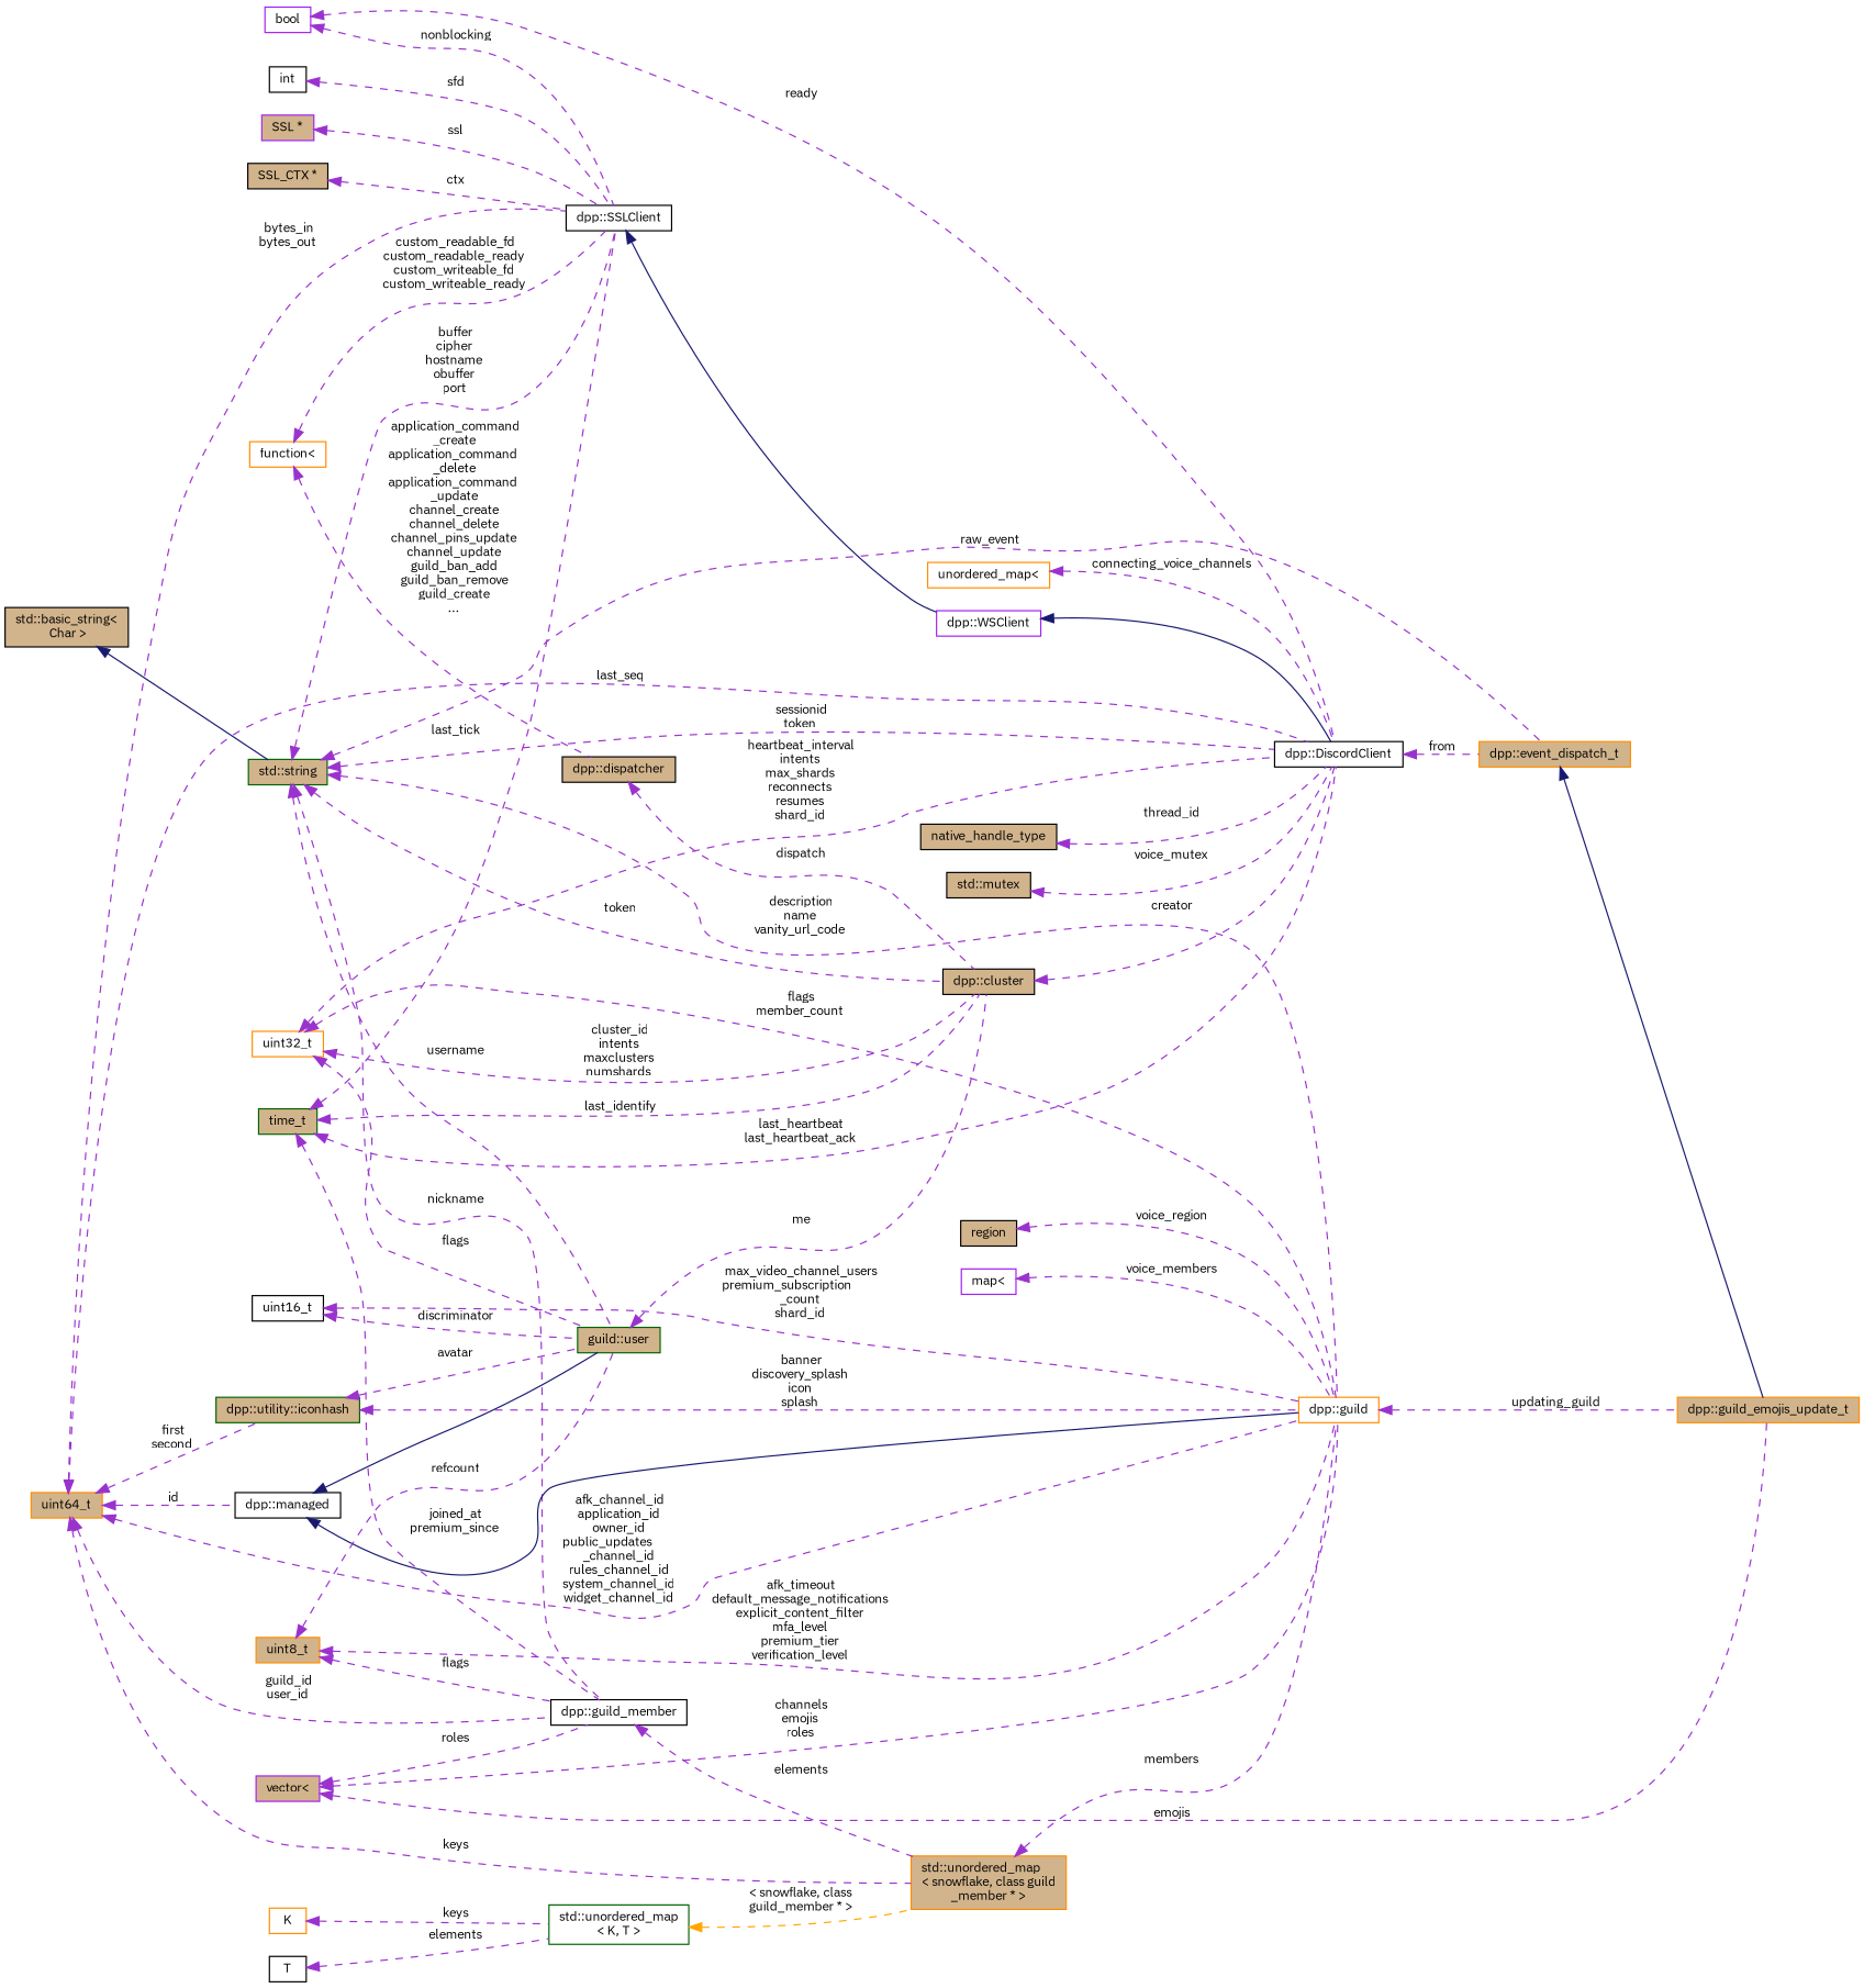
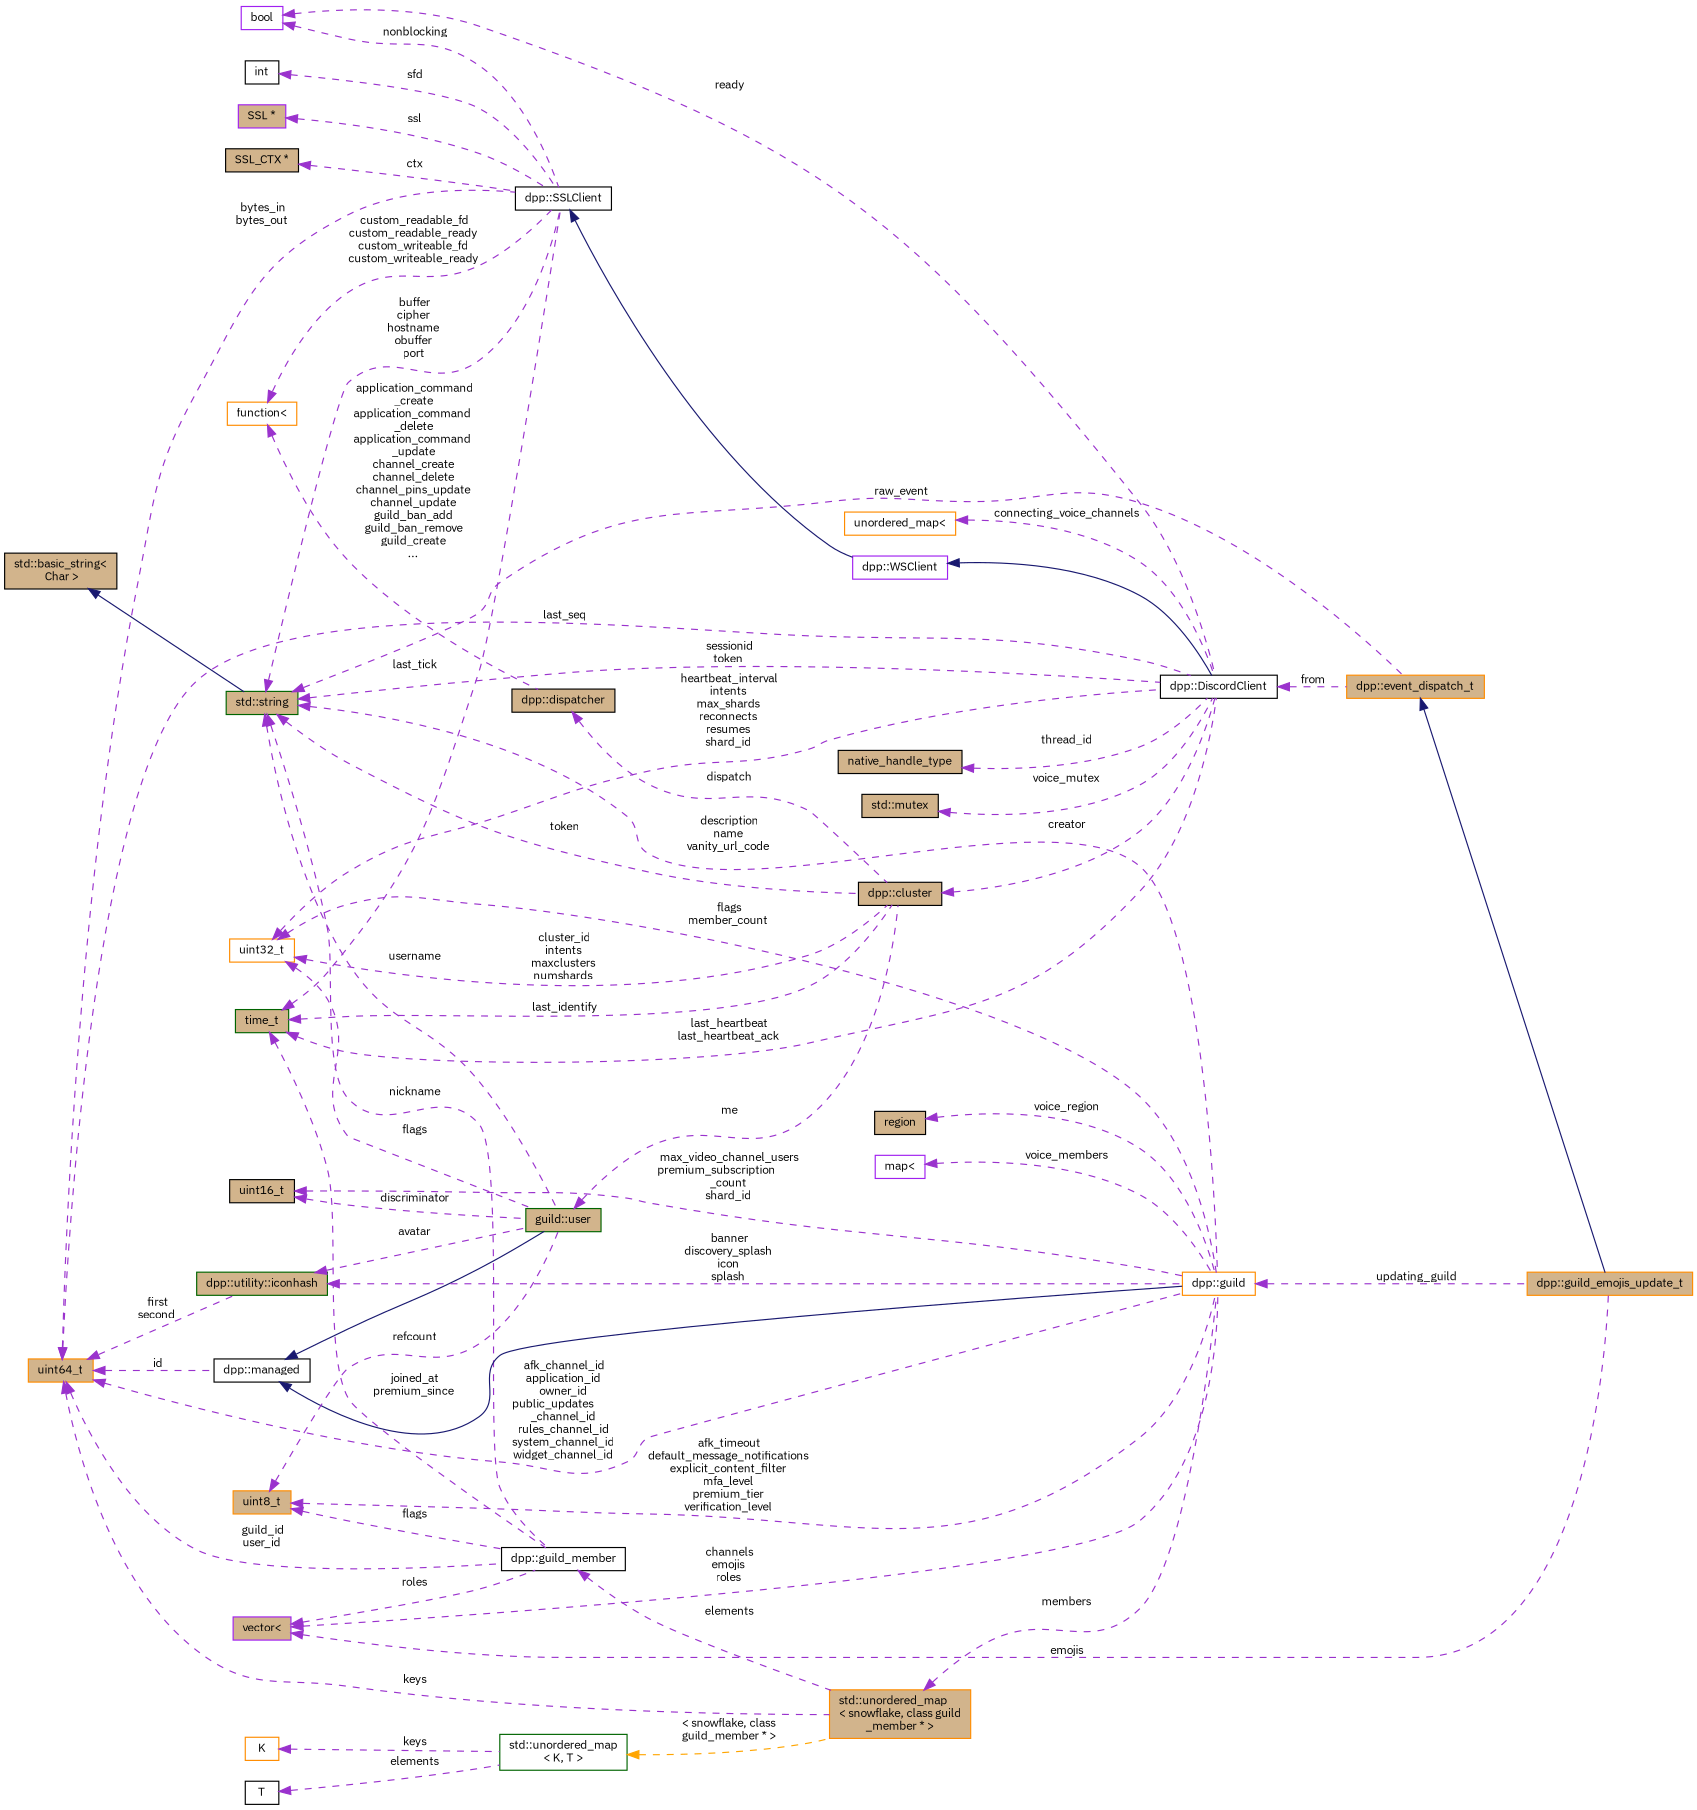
  digraph {
    fontname="IBM Plex Sans"
    rankdir=LR
    node [color=black fillcolor=tan fontname="IBM Plex Sans" fontsize=10 shape=record style=filled]
    edge [color=darkorchid3 dir=back fontname="IBM Plex Sans" fontsize=10 labelfontname=Helvetica labelfontsize=10 style=dashed]
    n1 [color=darkorange fontcolor=black height=0.2 label="dpp::guild_emojis_update_t" width=0.4]
    n2 [color=darkorange height=0.2 label="dpp::event_dispatch_t" width=0.4]
    n3 [color=darkgreen height=0.2 label="std::string" width=0.4]
    n4 [fillcolor=white height=0.2 label="dpp::DiscordClient" width=0.4]
    n5 [fillcolor=white height=0.2 label="dpp::SSLClient" width=0.4]
    n6 [height=0.2 label="dpp::cluster" width=0.4]
    n7 [color=darkgreen height=0.2 label="guild::user" width=0.4]
    n8 [color=darkorange fillcolor=white height=0.2 label="dpp::guild" width=0.4]
    n9 [fillcolor=white height=0.2 label="dpp::guild_member" width=0.4]
    n10 [color=purple fillcolor=white height=0.2 label="dpp::WSClient" width=0.4]
    n11 [color=darkorange height=0.2 label="std::unordered_map\l\< snowflake, class guild\l_member * \>" width=0.4]
    n12 [height=0.2 label="std::basic_string\<\l Char \>" width=0.4]
    n13 [color=purple fillcolor=white height=0.2 label=bool width=0.4]
    n14 [fillcolor=white height=0.2 label=int width=0.4]
    n15 [color=purple height=0.2 label="SSL *" width=0.4]
    n16 [height=0.2 label="SSL_CTX *" width=0.4]
    n17 [color=darkgreen height=0.2 label=time_t width=0.4]
    n18 [color=darkorange height=0.2 label=uint64_t width=0.4]
    n19 [fillcolor=white height=0.2 label="dpp::managed" width=0.4]
    n20 [color=darkgreen height=0.2 label="dpp::utility::iconhash" width=0.4]
    n21 [color=darkorange fillcolor=white height=0.2 label="function\<" width=0.4]
    n22 [height=0.2 label="dpp::dispatcher" width=0.4]
    n23 [color=darkorange fillcolor=white height=0.2 label=uint32_t width=0.4]
-   n24 [fillcolor=white height=0.2 label=uint16_t width=0.4]
+   n24 [height=0.2 label=uint16_t width=0.4]
    n25 [color=darkorange height=0.2 label=uint8_t width=0.4]
    n26 [height=0.2 label=native_handle_type width=0.4]
    n27 [height=0.2 label="std::mutex" width=0.4]
    n28 [color=darkorange fillcolor=white height=0.2 label="unordered_map\<" width=0.4]
    n29 [color=purple height=0.2 label="vector\<" width=0.4]
    n30 [height=0.2 label=region width=0.4]
    n31 [color=darkgreen fillcolor=white height=0.2 label="std::unordered_map\l\< K, T \>" width=0.4]
    n32 [color=darkorange fillcolor=white height=0.2 label=K width=0.4]
    n33 [fillcolor=white height=0.2 label=T width=0.4]
    n34 [color=purple fillcolor=white height=0.2 label="map\<" width=0.4]
    n2 -> n1 [color=midnightblue style=solid]
    n3 -> n2 [label=" raw_event"]
    n3 -> n4 [label=" sessionid\ntoken"]
    n3 -> n5 [label=" buffer\ncipher\nhostname\nobuffer\nport"]
    n3 -> n6 [label=" token"]
    n3 -> n7 [label=" username"]
    n3 -> n8 [label=" description\nname\nvanity_url_code"]
    n3 -> n9 [label=" nickname"]
    n4 -> n2 [label=" from"]
    n5 -> n10 [color=midnightblue style=solid]
    n6 -> n4 [label=" creator"]
    n7 -> n6 [label=" me"]
    n8 -> n1 [label=" updating_guild"]
    n9 -> n11 [label=" elements"]
    n10 -> n4 [color=midnightblue style=solid]
    n11 -> n8 [label=" members"]
    n12 -> n3 [color=midnightblue style=solid]
    n13 -> n4 [label=" ready"]
    n13 -> n5 [label=" nonblocking"]
    n14 -> n5 [label=" sfd"]
    n15 -> n5 [label=" ssl"]
    n16 -> n5 [label=" ctx"]
    n17 -> n4 [label=" last_heartbeat\nlast_heartbeat_ack"]
    n17 -> n5 [label=" last_tick"]
    n17 -> n6 [label=" last_identify"]
    n17 -> n9 [label=" joined_at\npremium_since"]
    n18 -> n4 [label=" last_seq"]
    n18 -> n5 [label=" bytes_in\nbytes_out"]
    n18 -> n8 [label=" afk_channel_id\napplication_id\nowner_id\npublic_updates\l_channel_id\nrules_channel_id\nsystem_channel_id\nwidget_channel_id"]
    n18 -> n9 [label=" guild_id\nuser_id"]
    n18 -> n11 [label=" keys"]
    n18 -> n19 [label=" id"]
    n18 -> n20 [label=" first\nsecond"]
    n19 -> n7 [color=midnightblue style=solid]
    n19 -> n8 [color=midnightblue style=solid]
    n20 -> n7 [label=" avatar"]
    n20 -> n8 [label=" banner\ndiscovery_splash\nicon\nsplash"]
    n21 -> n5 [label=" custom_readable_fd\ncustom_readable_ready\ncustom_writeable_fd\ncustom_writeable_ready"]
    n21 -> n22 [label=" application_command\l_create\napplication_command\l_delete\napplication_command\l_update\nchannel_create\nchannel_delete\nchannel_pins_update\nchannel_update\nguild_ban_add\nguild_ban_remove\nguild_create\n..."]
    n22 -> n6 [label=" dispatch"]
    n23 -> n4 [label=" heartbeat_interval\nintents\nmax_shards\nreconnects\nresumes\nshard_id"]
    n23 -> n6 [label=" cluster_id\nintents\nmaxclusters\nnumshards"]
    n23 -> n7 [label=" flags"]
    n23 -> n8 [label=" flags\nmember_count"]
    n24 -> n7 [label=" discriminator"]
    n24 -> n8 [label=" max_video_channel_users\npremium_subscription\l_count\nshard_id"]
    n25 -> n7 [label=" refcount"]
    n25 -> n8 [label=" afk_timeout\ndefault_message_notifications\nexplicit_content_filter\nmfa_level\npremium_tier\nverification_level"]
    n25 -> n9 [label=" flags"]
    n26 -> n4 [label=" thread_id"]
    n27 -> n4 [label=" voice_mutex"]
    n28 -> n4 [label=" connecting_voice_channels"]
    n29 -> n1 [label=" emojis"]
    n29 -> n8 [label=" channels\nemojis\nroles"]
    n29 -> n9 [label=" roles"]
    n30 -> n8 [label=" voice_region"]
    n31 -> n11 [color=orange label=" \< snowflake, class\l guild_member * \>"]
    n32 -> n31 [label=" keys"]
    n33 -> n31 [label=" elements"]
    n34 -> n8 [label=" voice_members"]
  }
